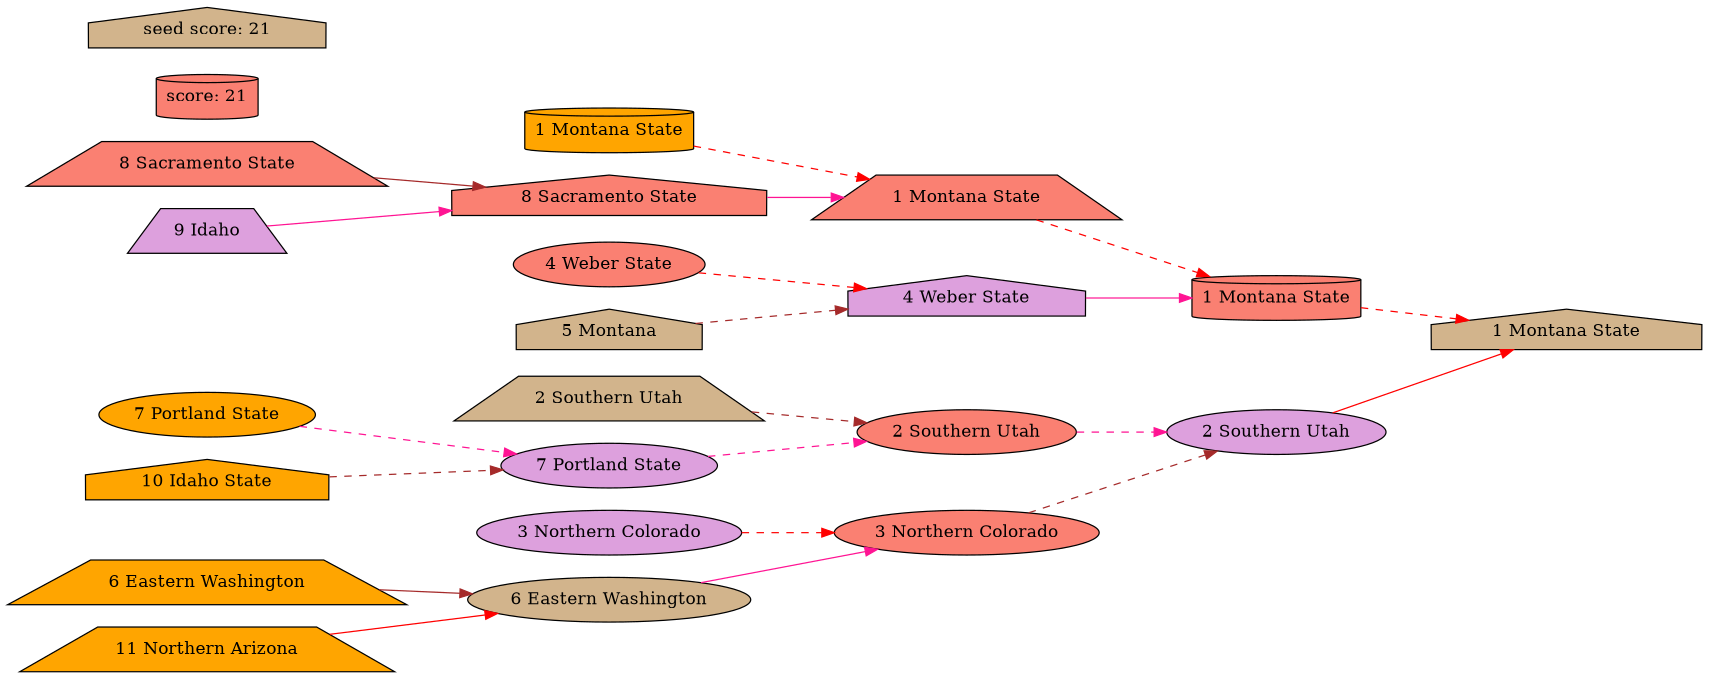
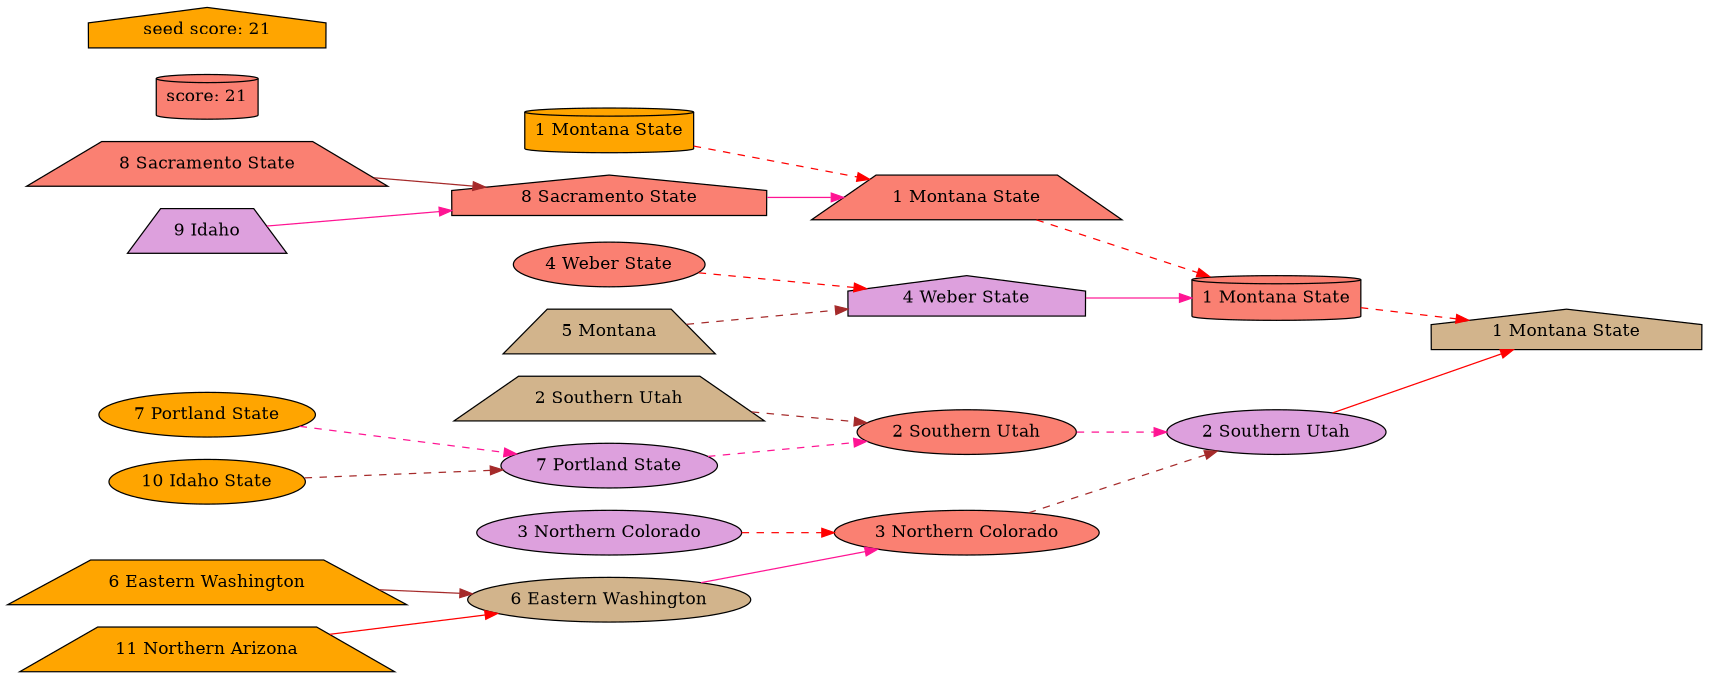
  digraph {
    rankdir=LR
    node [fillcolor=salmon shape=ellipse style=filled]
    edge [color=red style=dashed]
    n1 [fillcolor=tan label="1 Montana State" shape=house]
    n2 [label="1 Montana State" shape=cylinder]
    n3 [label="1 Montana State" shape=trapezium]
    n4 [fillcolor=orange label="1 Montana State" shape=cylinder]
    n5 [label="8 Sacramento State" shape=house]
    n6 [label="8 Sacramento State" shape=trapezium]
    n7 [fillcolor=plum label="9 Idaho" shape=trapezium]
    n8 [fillcolor=plum label="4 Weber State" shape=house]
    n9 [label="4 Weber State"]
-   n10 [fillcolor=tan label="5 Montana" shape=house]
+   n10 [fillcolor=tan label="5 Montana" shape=trapezium]
    n11 [fillcolor=plum label="2 Southern Utah"]
    n12 [label="2 Southern Utah"]
    n13 [fillcolor=tan label="2 Southern Utah" shape=trapezium]
    n14 [fillcolor=plum label="7 Portland State"]
    n15 [fillcolor=orange label="7 Portland State"]
-   n16 [fillcolor=orange label="10 Idaho State" shape=house]
+   n16 [fillcolor=orange label="10 Idaho State"]
    n17 [label="3 Northern Colorado"]
    n18 [fillcolor=plum label="3 Northern Colorado"]
    n19 [fillcolor=tan label="6 Eastern Washington"]
    n20 [fillcolor=orange label="6 Eastern Washington" shape=trapezium]
    n21 [fillcolor=orange label="11 Northern Arizona" shape=trapezium]
    n22 [label="score: 21" shape=cylinder]
-   n23 [fillcolor=tan label="seed score: 21" shape=house]
+   n23 [fillcolor=orange label="seed score: 21" shape=house]
    n2 -> n1
    n3 -> n2
    n4 -> n3
    n5 -> n3 [color=deeppink style=solid]
    n6 -> n5 [color=brown style=solid]
    n7 -> n5 [color=deeppink style=solid]
    n8 -> n2 [color=deeppink style=solid]
    n9 -> n8
    n10 -> n8 [color=brown]
    n11 -> n1 [style=solid]
    n12 -> n11 [color=deeppink]
    n13 -> n12 [color=brown]
    n14 -> n12 [color=deeppink]
    n15 -> n14 [color=deeppink]
    n16 -> n14 [color=brown]
    n17 -> n11 [color=brown]
    n18 -> n17
    n19 -> n17 [color=deeppink style=solid]
    n20 -> n19 [color=brown style=solid]
    n21 -> n19 [style=solid]
  }
